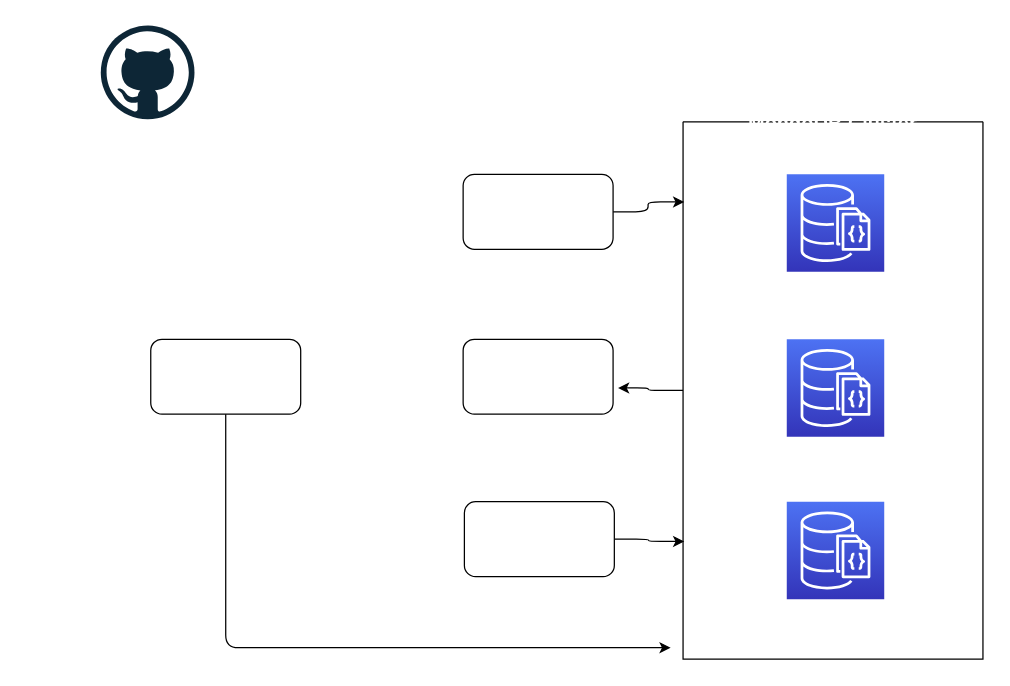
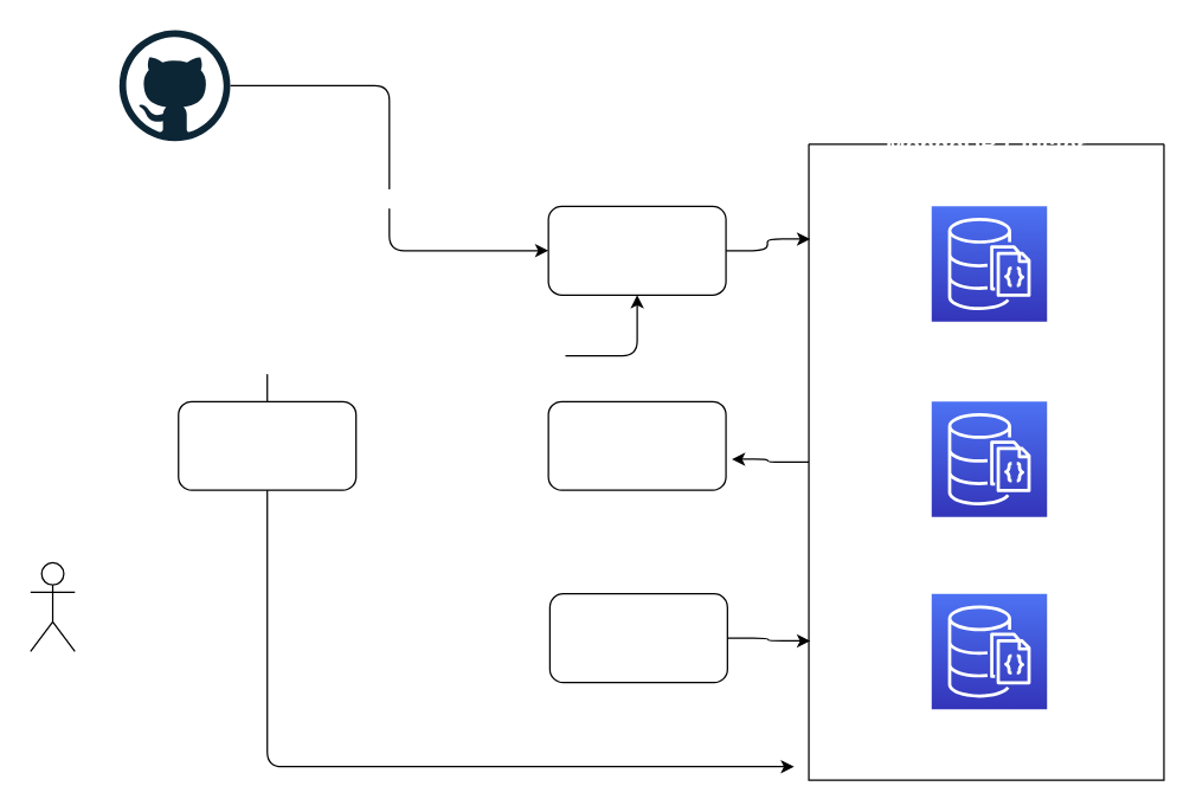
  <mxCell id="0" />
  <mxCell id="1" parent="0" />
  <mxCell id="2" value="&lt;font color=&quot;#ffffff&quot;&gt;MongoDB Cluster&lt;/font&gt;" style="sketch=0;points=[[0,0,0],[0.25,0,0],[0.5,0,0],[0.75,0,0],[1,0,0],[0,1,0],[0.25,1,0],[0.5,1,0],[0.75,1,0],[1,1,0],[0,0.25,0],[0,0.5,0],[0,0.75,0],[1,0.25,0],[1,0.5,0],[1,0.75,0]];outlineConnect=0;fontColor=#232F3E;gradientColor=#4D72F3;gradientDirection=north;fillColor=#3334B9;strokeColor=#ffffff;dashed=0;verticalLabelPosition=bottom;verticalAlign=top;align=center;html=1;fontSize=12;fontStyle=0;aspect=fixed;shape=mxgraph.aws4.resourceIcon;resIcon=mxgraph.aws4.documentdb_with_mongodb_compatibility;" vertex="1" parent="1"><mxGeometry x="629" y="139" width="78" height="78" as="geometry" /></mxCell>
  <mxCell id="3" style="edgeStyle=orthogonalEdgeStyle;html=1;entryX=0.004;entryY=0.149;entryDx=0;entryDy=0;entryPerimeter=0;fontSize=16;fontColor=#FFFFFF;" edge="1" parent="1" source="4" target="19"><mxGeometry relative="1" as="geometry" /></mxCell>
  <mxCell id="4" value="Data-plane" style="rounded=1;whiteSpace=wrap;html=1;fontColor=#FFFFFF;" vertex="1" parent="1"><mxGeometry x="370" y="139" width="120" height="60" as="geometry" /></mxCell>
  <mxCell id="5" value="issue-ml" style="rounded=1;whiteSpace=wrap;html=1;fontColor=#FFFFFF;" vertex="1" parent="1"><mxGeometry x="370" y="271" width="120" height="60" as="geometry" /></mxCell>
  <mxCell id="6" style="edgeStyle=orthogonalEdgeStyle;html=1;entryX=0.004;entryY=0.781;entryDx=0;entryDy=0;entryPerimeter=0;fontSize=16;fontColor=#FFFFFF;" edge="1" parent="1" source="7" target="19"><mxGeometry relative="1" as="geometry" /></mxCell>
  <mxCell id="7" value="analyze-the" style="rounded=1;whiteSpace=wrap;html=1;fontColor=#FFFFFF;" vertex="1" parent="1"><mxGeometry x="371" y="401" width="120" height="60" as="geometry" /></mxCell>
  <mxCell id="8" style="edgeStyle=orthogonalEdgeStyle;html=1;entryX=-0.008;entryY=0.981;entryDx=0;entryDy=0;entryPerimeter=0;fontSize=16;fontColor=#FFFFFF;" edge="1" parent="1"><mxGeometry relative="1" as="geometry"><mxPoint x="180" y="330" as="sourcePoint" /><mxPoint x="536.08" y="517.83" as="targetPoint" /><Array as="points"><mxPoint x="180" y="518" /></Array></mxGeometry></mxCell>
+ <mxCell id="9" style="edgeStyle=orthogonalEdgeStyle;html=1;entryX=0.5;entryY=1;entryDx=0;entryDy=0;fontSize=16;fontColor=#FFFFFF;" edge="1" parent="1" source="11" target="4"><mxGeometry relative="1" as="geometry"><Array as="points"><mxPoint x="180" y="240" /><mxPoint x="430" y="240" /></Array></mxGeometry></mxCell>
+ <mxCell id="10" value="Fetch kubernetes/kubernetes" style="edgeLabel;html=1;align=center;verticalAlign=middle;resizable=0;points=[];fontSize=16;fontColor=#FFFFFF;" vertex="1" connectable="0" parent="9"><mxGeometry x="-0.205" y="-2" relative="1" as="geometry"><mxPoint as="offset" /></mxGeometry></mxCell>
  <mxCell id="11" value="api-service" style="rounded=1;whiteSpace=wrap;html=1;fontColor=#FFFFFF;" vertex="1" parent="1"><mxGeometry x="120" y="271" width="120" height="60" as="geometry" /></mxCell>
+ <mxCell id="12" style="edgeStyle=orthogonalEdgeStyle;html=1;entryX=0;entryY=0.5;entryDx=0;entryDy=0;fontColor=#FFFFFF;" edge="1" parent="1" source="14" target="4"><mxGeometry relative="1" as="geometry" /></mxCell>
+ <mxCell id="13" value="Fetch all issues of the repo" style="edgeLabel;html=1;align=center;verticalAlign=middle;resizable=0;points=[];fontColor=#FFFFFF;" vertex="1" connectable="0" parent="12"><mxGeometry x="0.118" y="1" relative="1" as="geometry"><mxPoint as="offset" /></mxGeometry></mxCell>
  <mxCell id="14" value="Github API" style="dashed=0;outlineConnect=0;html=1;align=center;labelPosition=center;verticalLabelPosition=bottom;verticalAlign=top;shape=mxgraph.weblogos.github;fontColor=#FFFFFF;" vertex="1" parent="1"><mxGeometry x="80" y="20" width="75" height="75" as="geometry" /></mxCell>
+ <mxCell id="15" value="User" style="shape=umlActor;verticalLabelPosition=bottom;verticalAlign=top;html=1;outlineConnect=0;fontColor=#FFFFFF;" vertex="1" parent="1"><mxGeometry x="20" y="380" width="30" height="60" as="geometry" /></mxCell>
  <mxCell id="16" value="&lt;font color=&quot;#ffffff&quot;&gt;MongoDB Cluster&lt;/font&gt;" style="sketch=0;points=[[0,0,0],[0.25,0,0],[0.5,0,0],[0.75,0,0],[1,0,0],[0,1,0],[0.25,1,0],[0.5,1,0],[0.75,1,0],[1,1,0],[0,0.25,0],[0,0.5,0],[0,0.75,0],[1,0.25,0],[1,0.5,0],[1,0.75,0]];outlineConnect=0;fontColor=#232F3E;gradientColor=#4D72F3;gradientDirection=north;fillColor=#3334B9;strokeColor=#ffffff;dashed=0;verticalLabelPosition=bottom;verticalAlign=top;align=center;html=1;fontSize=12;fontStyle=0;aspect=fixed;shape=mxgraph.aws4.resourceIcon;resIcon=mxgraph.aws4.documentdb_with_mongodb_compatibility;" vertex="1" parent="1"><mxGeometry x="629" y="401" width="78" height="78" as="geometry" /></mxCell>
  <mxCell id="17" value="&lt;font color=&quot;#ffffff&quot;&gt;MongoDB Cluster&lt;/font&gt;" style="sketch=0;points=[[0,0,0],[0.25,0,0],[0.5,0,0],[0.75,0,0],[1,0,0],[0,1,0],[0.25,1,0],[0.5,1,0],[0.75,1,0],[1,1,0],[0,0.25,0],[0,0.5,0],[0,0.75,0],[1,0.25,0],[1,0.5,0],[1,0.75,0]];outlineConnect=0;fontColor=#232F3E;gradientColor=#4D72F3;gradientDirection=north;fillColor=#3334B9;strokeColor=#ffffff;dashed=0;verticalLabelPosition=bottom;verticalAlign=top;align=center;html=1;fontSize=12;fontStyle=0;aspect=fixed;shape=mxgraph.aws4.resourceIcon;resIcon=mxgraph.aws4.documentdb_with_mongodb_compatibility;" vertex="1" parent="1"><mxGeometry x="629" y="271" width="78" height="78" as="geometry" /></mxCell>
  <mxCell id="18" style="edgeStyle=orthogonalEdgeStyle;html=1;entryX=1.033;entryY=0.65;entryDx=0;entryDy=0;entryPerimeter=0;fontSize=16;fontColor=#FFFFFF;" edge="1" parent="1" source="19" target="5"><mxGeometry relative="1" as="geometry" /></mxCell>
  <mxCell id="19" value="MongoDB Cluster" style="swimlane;startSize=0;fontColor=#FFFFFF;fontSize=16;" vertex="1" parent="1"><mxGeometry x="546" y="97" width="240" height="430" as="geometry"><mxRectangle x="538" y="287" width="180" height="30" as="alternateBounds" /></mxGeometry></mxCell>
